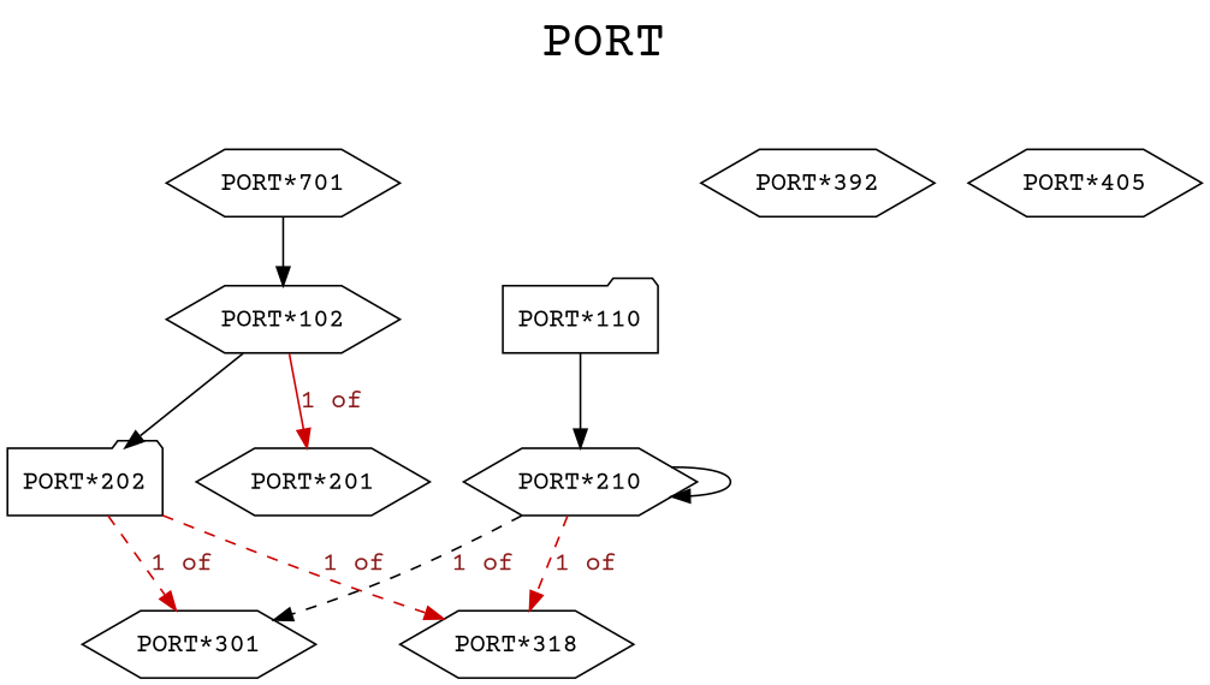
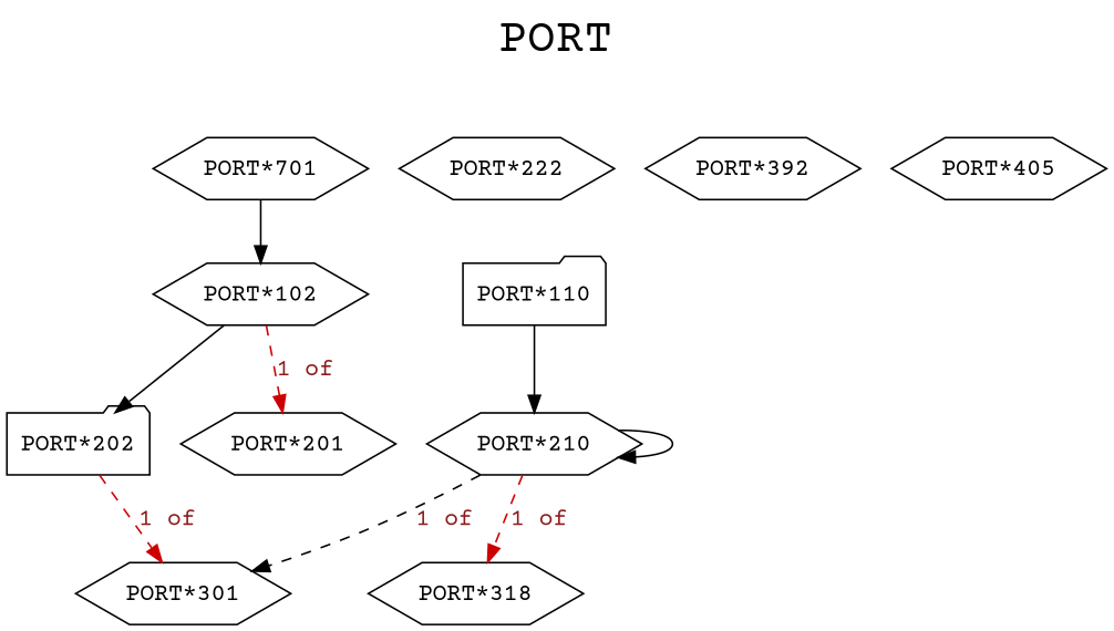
  digraph {
    fontname="Courier Prime"
    fontsize=27
    label=PORT
    labelloc=t
    node [fontname="Courier Prime" shape=hexagon]
    edge [fontname="Courier Prime" style=dashed fontcolor=firebrick4]
    n1 [label="PORT*701"]
    "PORT*102"
    "PORT*201"
    "PORT*202" [shape=folder]
    "PORT*110" [shape=folder]
    "PORT*210"
    "PORT*301"
    n8 [label="PORT*318"]
+   "PORT*222"
    "PORT*392"
    "PORT*405"
    n1 -> "PORT*102" [style=solid fontcolor=""]
-   "PORT*102" -> "PORT*201" [color=red3 label="1 of" style=solid]
+   "PORT*102" -> "PORT*201" [color=red3 label="1 of"]
    "PORT*102" -> "PORT*202" [style=solid fontcolor=""]
    "PORT*202" -> "PORT*301" [color=red3 label="1 of"]
-   "PORT*202" -> n8 [color=red3 label="1 of"]
    "PORT*110" -> "PORT*210" [style=solid fontcolor=""]
    "PORT*210" -> "PORT*210" [style=solid fontcolor=""]
    "PORT*210" -> "PORT*301" [color=black label="1 of"]
    "PORT*210" -> n8 [color=red3 label="1 of"]
  }
